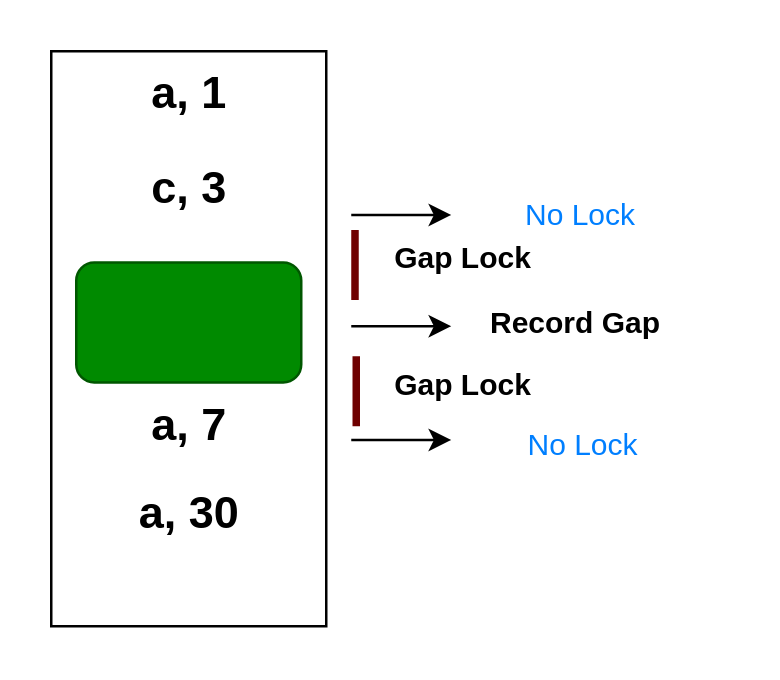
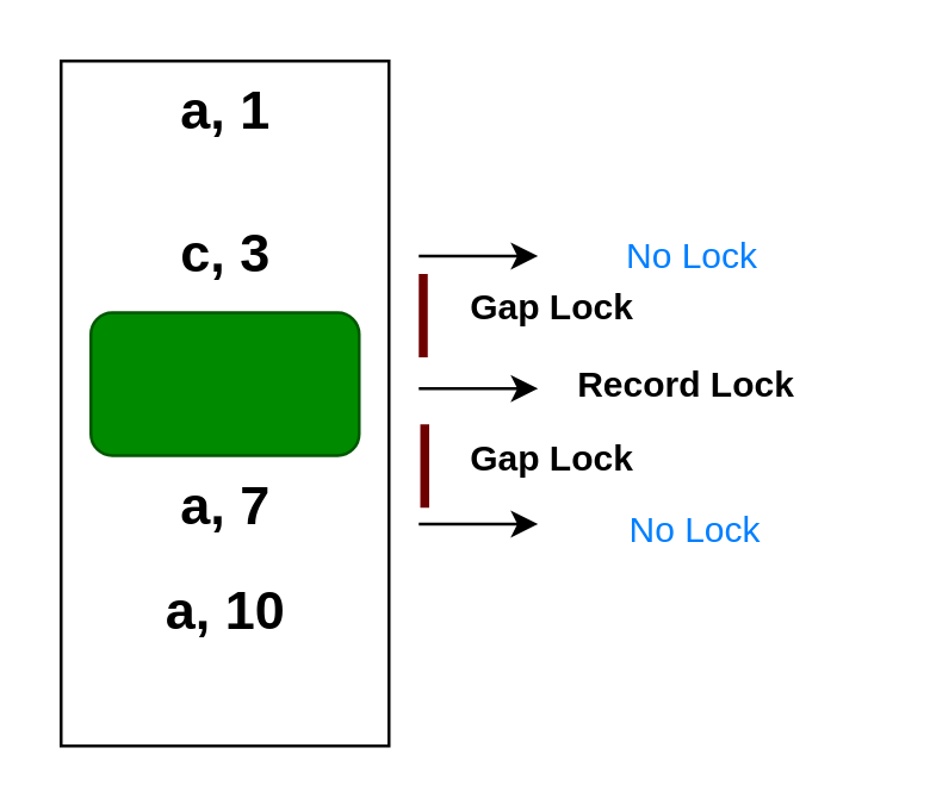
  <mxCell id="0" />
  <mxCell id="1" parent="0" />
  <mxCell id="2" value="" style="rounded=0;whiteSpace=wrap;html=1;" vertex="1" parent="1"><mxGeometry x="20" y="20" width="110" height="230" as="geometry" /></mxCell>
  <mxCell id="3" value="" style="rounded=1;whiteSpace=wrap;html=1;fillColor=#008a00;strokeColor=#005700;fontColor=#ffffff;" vertex="1" parent="1"><mxGeometry x="30" y="104.5" width="90" height="48" as="geometry" /></mxCell>
  <mxCell id="4" value="&lt;font style=&quot;font-size: 18px&quot;&gt;&lt;b&gt;a, 1&lt;/b&gt;&lt;/font&gt;" style="text;html=1;strokeColor=none;fillColor=none;align=center;verticalAlign=middle;whiteSpace=wrap;rounded=0;" vertex="1" parent="1"><mxGeometry x="36.5" y="22" width="77" height="30" as="geometry" /></mxCell>
- <mxCell id="5" value="&lt;font style=&quot;font-size: 18px&quot;&gt;&lt;b&gt;c, 3&lt;/b&gt;&lt;/font&gt;" style="text;html=1;strokeColor=none;fillColor=none;align=center;verticalAlign=middle;whiteSpace=wrap;rounded=0;" vertex="1" parent="1"><mxGeometry x="36.5" y="60" width="77" height="30" as="geometry" /></mxCell>
+ <mxCell id="5" value="&lt;font style=&quot;font-size: 18px&quot;&gt;&lt;b&gt;c, 3&lt;/b&gt;&lt;/font&gt;" style="text;html=1;strokeColor=none;fillColor=none;align=center;verticalAlign=middle;whiteSpace=wrap;rounded=0;" vertex="1" parent="1"><mxGeometry x="36.5" y="70" width="77" height="30" as="geometry" /></mxCell>
  <mxCell id="6" value="&lt;font style=&quot;font-size: 18px&quot;&gt;&lt;b&gt;a, 7&lt;/b&gt;&lt;/font&gt;" style="text;html=1;strokeColor=none;fillColor=none;align=center;verticalAlign=middle;whiteSpace=wrap;rounded=0;" vertex="1" parent="1"><mxGeometry x="36.5" y="155" width="77" height="30" as="geometry" /></mxCell>
- <mxCell id="7" value="&lt;font style=&quot;font-size: 18px&quot;&gt;&lt;b&gt;a, 30&lt;/b&gt;&lt;/font&gt;" style="text;html=1;strokeColor=none;fillColor=none;align=center;verticalAlign=middle;whiteSpace=wrap;rounded=0;" vertex="1" parent="1"><mxGeometry x="36.5" y="190" width="77" height="30" as="geometry" /></mxCell>
+ <mxCell id="7" value="&lt;font style=&quot;font-size: 18px&quot;&gt;&lt;b&gt;a, 10&lt;/b&gt;&lt;/font&gt;" style="text;html=1;strokeColor=none;fillColor=none;align=center;verticalAlign=middle;whiteSpace=wrap;rounded=0;" vertex="1" parent="1"><mxGeometry x="36.5" y="190" width="77" height="30" as="geometry" /></mxCell>
  <mxCell id="8" value="" style="endArrow=classic;html=1;" edge="1" parent="1"><mxGeometry width="50" height="50" relative="1" as="geometry"><mxPoint x="140" y="130" as="sourcePoint" /><mxPoint x="180" y="130" as="targetPoint" /></mxGeometry></mxCell>
- <mxCell id="9" value="Record Gap" style="text;html=1;strokeColor=none;fillColor=none;align=center;verticalAlign=middle;whiteSpace=wrap;rounded=0;fontSize=12;fontStyle=1" vertex="1" parent="1"><mxGeometry x="170" y="119.5" width="120" height="18" as="geometry" /></mxCell>
+ <mxCell id="9" value="Record Lock" style="text;html=1;strokeColor=none;fillColor=none;align=center;verticalAlign=middle;whiteSpace=wrap;rounded=0;fontSize=12;fontStyle=1" vertex="1" parent="1"><mxGeometry x="170" y="119.5" width="120" height="18" as="geometry" /></mxCell>
  <mxCell id="10" value="" style="endArrow=none;html=1;strokeWidth=3;fillColor=#a20025;strokeColor=#6F0000;" edge="1" parent="1"><mxGeometry width="50" height="50" relative="1" as="geometry"><mxPoint x="142" y="170" as="sourcePoint" /><mxPoint x="142" y="142" as="targetPoint" /></mxGeometry></mxCell>
  <mxCell id="11" value="" style="endArrow=none;html=1;strokeWidth=3;fillColor=#a20025;strokeColor=#6F0000;" edge="1" parent="1"><mxGeometry width="50" height="50" relative="1" as="geometry"><mxPoint x="141.5" y="119.5" as="sourcePoint" /><mxPoint x="141.5" y="91.5" as="targetPoint" /></mxGeometry></mxCell>
  <mxCell id="12" value="Gap Lock" style="text;html=1;strokeColor=none;fillColor=none;align=center;verticalAlign=middle;whiteSpace=wrap;rounded=0;fontStyle=1" vertex="1" parent="1"><mxGeometry x="150" y="95" width="70" height="16" as="geometry" /></mxCell>
  <mxCell id="13" value="Gap Lock" style="text;html=1;strokeColor=none;fillColor=none;align=center;verticalAlign=middle;whiteSpace=wrap;rounded=0;fontStyle=1" vertex="1" parent="1"><mxGeometry x="150" y="146" width="70" height="16" as="geometry" /></mxCell>
  <mxCell id="14" value="" style="endArrow=classic;html=1;" edge="1" parent="1"><mxGeometry width="50" height="50" relative="1" as="geometry"><mxPoint x="140" y="85.5" as="sourcePoint" /><mxPoint x="180" y="85.5" as="targetPoint" /></mxGeometry></mxCell>
  <mxCell id="15" value="" style="endArrow=classic;html=1;" edge="1" parent="1"><mxGeometry width="50" height="50" relative="1" as="geometry"><mxPoint x="140" y="175.5" as="sourcePoint" /><mxPoint x="180" y="175.5" as="targetPoint" /></mxGeometry></mxCell>
  <mxCell id="16" value="No Lock" style="text;html=1;strokeColor=none;fillColor=none;align=center;verticalAlign=middle;whiteSpace=wrap;rounded=0;fontSize=12;fontColor=#007FFF;" vertex="1" parent="1"><mxGeometry x="202" y="73" width="60" height="25" as="geometry" /></mxCell>
  <mxCell id="17" value="No Lock" style="text;html=1;strokeColor=none;fillColor=none;align=center;verticalAlign=middle;whiteSpace=wrap;rounded=0;fontSize=12;fontColor=#007FFF;" vertex="1" parent="1"><mxGeometry x="203" y="165" width="60" height="25" as="geometry" /></mxCell>
